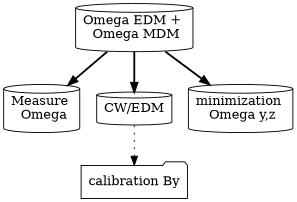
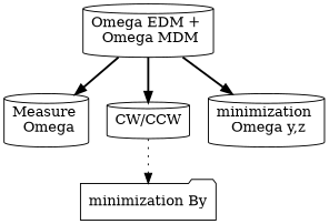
  digraph {
    node [shape=cylinder]
    edge [style=bold]
    "Omega EDM + \n Omega MDM"
    "Measure \n Omega"
-   "CW/CCW" [label="CW/EDM"]
+   "CW/CCW"
    "minimization \n Omega y,z"
-   "calibration By" [shape=folder]
+   "calibration By" [shape=folder label="minimization By"]
    "Omega EDM + \n Omega MDM" -> "Measure \n Omega"
    "Omega EDM + \n Omega MDM" -> "CW/CCW"
    "Omega EDM + \n Omega MDM" -> "minimization \n Omega y,z"
    "CW/CCW" -> "calibration By" [style=dotted]
  }
